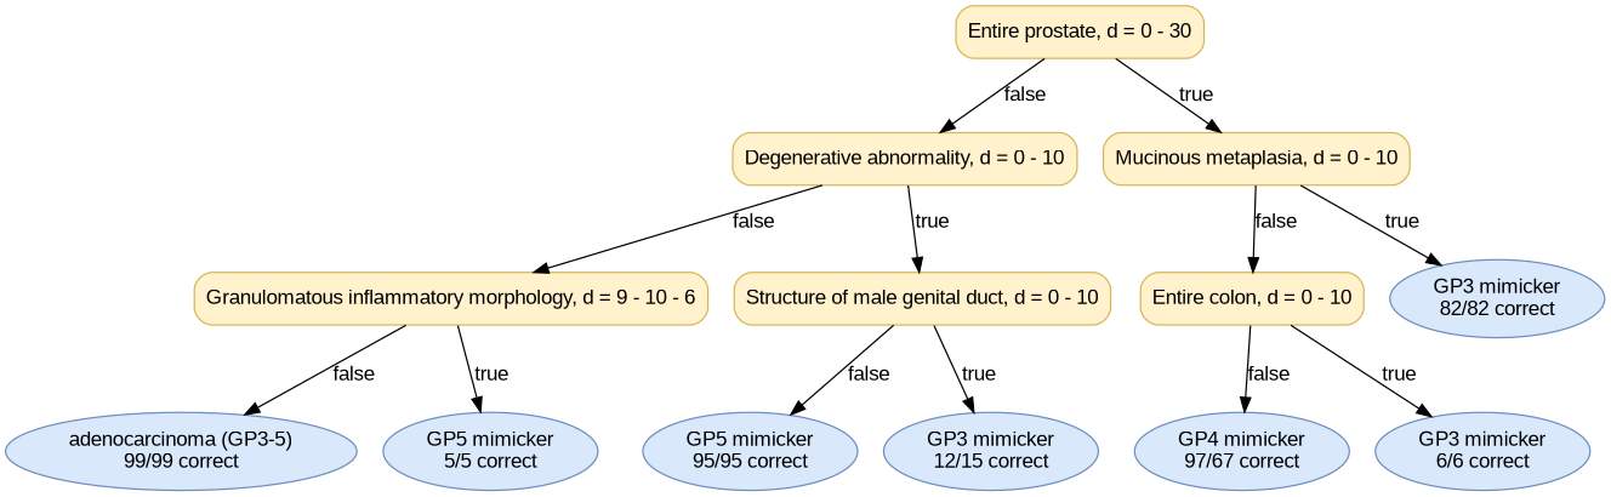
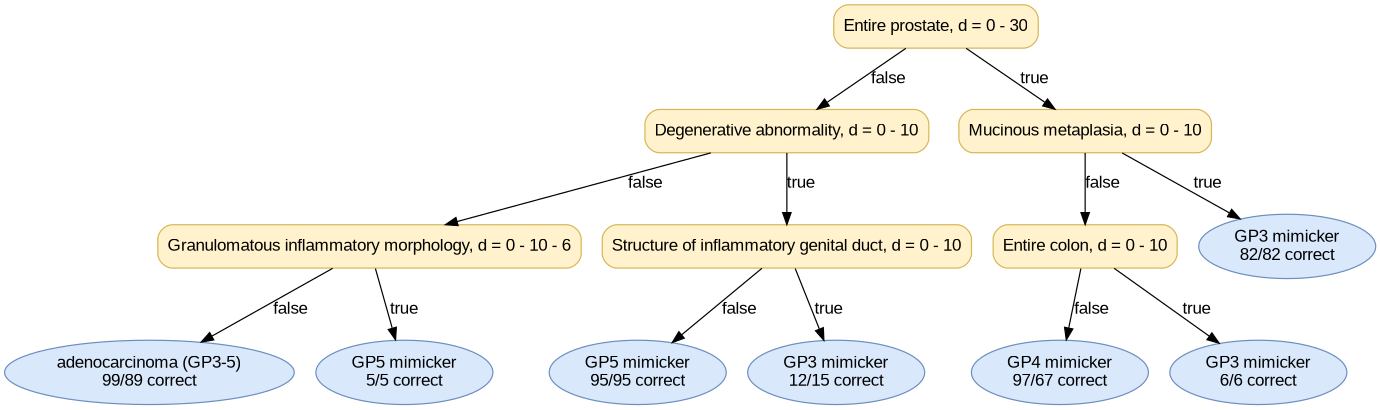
  digraph {
    fontname="Liberation Sans"
    node [color="#6C8EBF" fillcolor="#DAE8FC" fontname="Liberation Sans" shape=ellipse style="rounded,filled"]
    edge [fontname="Liberation Sans"]
    n1 [color="#D6B656" fillcolor="#FFF2CC" label="Entire prostate, d = 0 - 30" shape=box]
    n2 [color="#D6B656" fillcolor="#FFF2CC" label="Degenerative abnormality, d = 0 - 10" shape=box]
    n3 [color="#D6B656" fillcolor="#FFF2CC" label="Mucinous metaplasia, d = 0 - 10" shape=box]
-   n4 [color="#D6B656" fillcolor="#FFF2CC" label="Granulomatous inflammatory morphology, d = 9 - 10 - 6" shape=box]
-   n5 [color="#D6B656" fillcolor="#FFF2CC" label="Structure of male genital duct, d = 0 - 10" shape=box]
+   n4 [color="#D6B656" fillcolor="#FFF2CC" label="Granulomatous inflammatory morphology, d = 0 - 10 - 6" shape=box]
+   n5 [color="#D6B656" fillcolor="#FFF2CC" label="Structure of inflammatory genital duct, d = 0 - 10" shape=box]
    n6 [color="#D6B656" fillcolor="#FFF2CC" label="Entire colon, d = 0 - 10" shape=box]
    n7 [label=<GP3 mimicker<br/>82/82 correct>]
-   n8 [label=<adenocarcinoma (GP3-5)<br/>99/99 correct>]
+   n8 [label=<adenocarcinoma (GP3-5)<br/>99/89 correct>]
    n9 [label=<GP5 mimicker<br/>5/5 correct>]
    n10 [label=<GP5 mimicker<br/>95/95 correct>]
    n11 [label=<GP3 mimicker<br/>12/15 correct>]
    n12 [label=<GP4 mimicker<br/>97/67 correct>]
    n13 [label=<GP3 mimicker<br/>6/6 correct>]
    n1 -> n2 [label=false]
    n1 -> n3 [label=true]
    n2 -> n4 [label=false]
    n2 -> n5 [label=true]
    n3 -> n6 [label=false]
    n3 -> n7 [label=true]
    n4 -> n8 [label=false]
    n4 -> n9 [label=true]
    n5 -> n10 [label=false]
    n5 -> n11 [label=true]
    n6 -> n12 [label=false]
    n6 -> n13 [label=true]
  }
